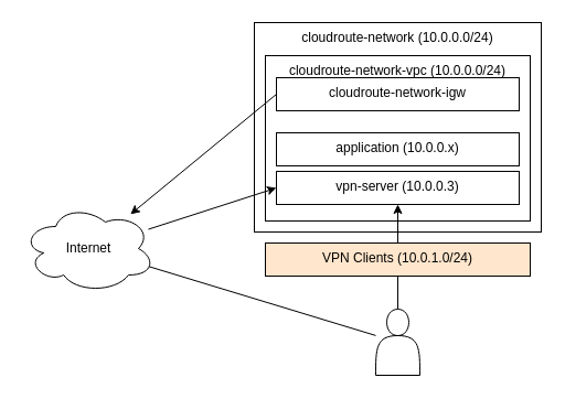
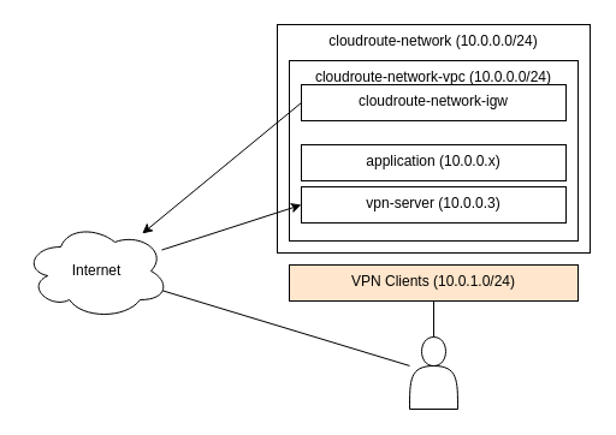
  <mxCell id="0" />
  <mxCell id="1" parent="0" />
  <mxCell id="2" value="Internet" style="ellipse;shape=cloud;whiteSpace=wrap;html=1;" vertex="1" parent="1"><mxGeometry x="20" y="185" width="120" height="80" as="geometry" /></mxCell>
  <mxCell id="3" value="cloudroute-network (10.0.0.0/24)" style="rounded=0;whiteSpace=wrap;html=1;verticalAlign=top;align=center;" vertex="1" parent="1"><mxGeometry x="230" y="20" width="260" height="190" as="geometry" /></mxCell>
  <mxCell id="4" value="cloudroute-network-vpc (10.0.0.0/24)" style="rounded=0;whiteSpace=wrap;html=1;verticalAlign=top;align=center;" vertex="1" parent="1"><mxGeometry x="240" y="50" width="240" height="150" as="geometry" /></mxCell>
  <mxCell id="5" value="vpn-server (10.0.0.3)" style="rounded=0;whiteSpace=wrap;html=1;verticalAlign=top;align=center;" vertex="1" parent="1"><mxGeometry x="250" y="155" width="220" height="30" as="geometry" /></mxCell>
  <mxCell id="6" value="VPN Clients (10.0.1.0/24)" style="rounded=0;whiteSpace=wrap;html=1;verticalAlign=top;align=center;fillColor=#ffe6cc;" vertex="1" parent="1"><mxGeometry x="240" y="220" width="240" height="30" as="geometry" /></mxCell>
  <mxCell id="7" value="" style="endArrow=none;html=1;rounded=0;" edge="1" parent="1" source="9" target="6"><mxGeometry width="50" height="50" relative="1" as="geometry"><mxPoint x="510" y="580" as="sourcePoint" /><mxPoint x="560" y="530" as="targetPoint" /></mxGeometry></mxCell>
  <mxCell id="8" value="" style="endArrow=none;html=1;rounded=0;" edge="1" parent="1" source="2" target="9"><mxGeometry width="50" height="50" relative="1" as="geometry"><mxPoint x="510" y="440" as="sourcePoint" /><mxPoint x="360" y="440" as="targetPoint" /></mxGeometry></mxCell>
  <mxCell id="9" value="" style="shape=actor;whiteSpace=wrap;html=1;" vertex="1" parent="1"><mxGeometry x="340" y="280" width="40" height="60" as="geometry" /></mxCell>
  <mxCell id="10" value="cloudroute-network-igw" style="rounded=0;whiteSpace=wrap;html=1;verticalAlign=top;align=center;" vertex="1" parent="1"><mxGeometry x="250" y="70" width="220" height="30" as="geometry" /></mxCell>
  <mxCell id="11" value="" style="endArrow=classic;html=1;rounded=0;exitX=0;exitY=0.5;exitDx=0;exitDy=0;" edge="1" parent="1" source="10" target="2"><mxGeometry width="50" height="50" relative="1" as="geometry"><mxPoint x="510" y="440" as="sourcePoint" /><mxPoint x="560" y="390" as="targetPoint" /></mxGeometry></mxCell>
  <mxCell id="12" value="" style="endArrow=classic;html=1;rounded=0;entryX=0;entryY=0.5;entryDx=0;entryDy=0;" edge="1" parent="1" source="2" target="5"><mxGeometry width="50" height="50" relative="1" as="geometry"><mxPoint x="180" y="480" as="sourcePoint" /><mxPoint x="250" y="225" as="targetPoint" /></mxGeometry></mxCell>
- <mxCell id="13" value="" style="endArrow=classic;html=1;rounded=0;" edge="1" parent="1" source="6" target="5"><mxGeometry width="50" height="50" relative="1" as="geometry"><mxPoint x="510" y="440" as="sourcePoint" /><mxPoint x="560" y="390" as="targetPoint" /></mxGeometry></mxCell>
  <mxCell id="14" value="application (10.0.0.x)" style="rounded=0;whiteSpace=wrap;html=1;verticalAlign=top;align=center;" vertex="1" parent="1"><mxGeometry x="250" y="120" width="220" height="30" as="geometry" /></mxCell>
